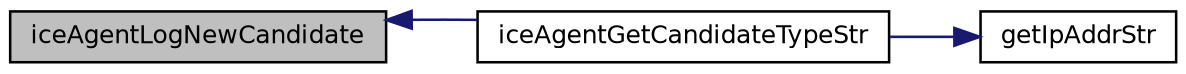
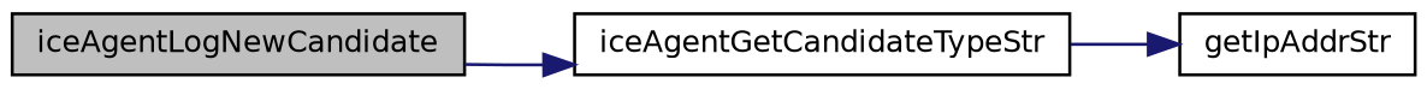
  digraph {
    fontname="DejaVu Sans"
    rankdir=LR
    node [color=black fillcolor=white fontname="DejaVu Sans" fontsize=10 shape=record style=filled]
    edge [color=midnightblue fontname="DejaVu Sans" fontsize=10 labelfontname=Helvetica labelfontsize=10 style=solid]
    n1 [fillcolor=grey75 fontcolor=black height=0.2 label=iceAgentLogNewCandidate width=0.4]
    n2 [height=0.2 label=iceAgentGetCandidateTypeStr width=0.4]
    n3 [height=0.2 label=getIpAddrStr width=0.4]
-   n2 -> n1
+   n1 -> n2
    n2 -> n3
  }
